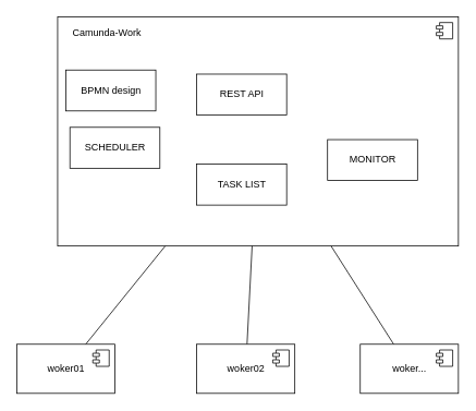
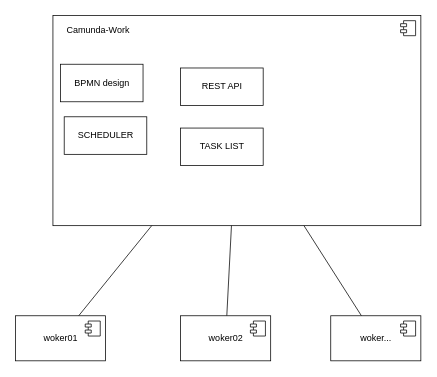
  <mxCell id="0" />
  <mxCell id="1" parent="0" />
  <mxCell id="2" value="" style="html=1;dropTarget=0;" parent="1" vertex="1"><mxGeometry x="70" y="20" width="490" height="280" as="geometry" /></mxCell>
  <mxCell id="3" value="" style="shape=module;jettyWidth=8;jettyHeight=4;" parent="2" vertex="1"><mxGeometry x="1" width="20" height="20" relative="1" as="geometry"><mxPoint x="-27" y="7" as="offset" /></mxGeometry></mxCell>
  <mxCell id="4" style="edgeStyle=none;html=1;endArrow=none;endFill=0;" parent="1" source="5" target="2" edge="1"><mxGeometry relative="1" as="geometry" /></mxCell>
  <mxCell id="5" value="woker01" style="html=1;dropTarget=0;" parent="1" vertex="1"><mxGeometry x="20" y="420" width="120" height="60" as="geometry" /></mxCell>
  <mxCell id="6" value="" style="shape=module;jettyWidth=8;jettyHeight=4;" parent="5" vertex="1"><mxGeometry x="1" width="20" height="20" relative="1" as="geometry"><mxPoint x="-27" y="7" as="offset" /></mxGeometry></mxCell>
  <mxCell id="7" style="edgeStyle=none;html=1;endArrow=none;endFill=0;" parent="1" source="8" target="2" edge="1"><mxGeometry relative="1" as="geometry" /></mxCell>
  <mxCell id="8" value="woker02" style="html=1;dropTarget=0;" parent="1" vertex="1"><mxGeometry x="240" y="420" width="120" height="60" as="geometry" /></mxCell>
  <mxCell id="9" value="" style="shape=module;jettyWidth=8;jettyHeight=4;" parent="8" vertex="1"><mxGeometry x="1" width="20" height="20" relative="1" as="geometry"><mxPoint x="-27" y="7" as="offset" /></mxGeometry></mxCell>
  <mxCell id="10" style="edgeStyle=none;html=1;endArrow=none;endFill=0;" parent="1" source="11" target="2" edge="1"><mxGeometry relative="1" as="geometry" /></mxCell>
  <mxCell id="11" value="woker..." style="html=1;dropTarget=0;" parent="1" vertex="1"><mxGeometry x="440" y="420" width="120" height="60" as="geometry" /></mxCell>
  <mxCell id="12" value="" style="shape=module;jettyWidth=8;jettyHeight=4;" parent="11" vertex="1"><mxGeometry x="1" width="20" height="20" relative="1" as="geometry"><mxPoint x="-27" y="7" as="offset" /></mxGeometry></mxCell>
  <mxCell id="13" value="BPMN design" style="html=1;" parent="1" vertex="1"><mxGeometry x="80" y="85" width="110" height="50" as="geometry" /></mxCell>
  <mxCell id="14" value="REST API" style="html=1;" parent="1" vertex="1"><mxGeometry x="240" y="90" width="110" height="50" as="geometry" /></mxCell>
  <mxCell id="15" value="SCHEDULER" style="html=1;" parent="1" vertex="1"><mxGeometry x="85" y="155" width="110" height="50" as="geometry" /></mxCell>
  <mxCell id="16" value="Camunda-Work" style="text;html=1;align=center;verticalAlign=middle;resizable=0;points=[];autosize=1;strokeColor=none;fillColor=none;" parent="1" vertex="1"><mxGeometry x="75" y="25" width="110" height="30" as="geometry" /></mxCell>
- <mxCell id="17" value="TASK LIST" style="html=1;" parent="1" vertex="1"><mxGeometry x="240" y="200" width="110" height="50" as="geometry" /></mxCell>
- <mxCell id="18" value="MONITOR" style="html=1;" parent="1" vertex="1"><mxGeometry x="400" y="170" width="110" height="50" as="geometry" /></mxCell>
+ <mxCell id="17" value="TASK LIST" style="html=1;" parent="1" vertex="1"><mxGeometry x="240" y="170" width="110" height="50" as="geometry" /></mxCell>
